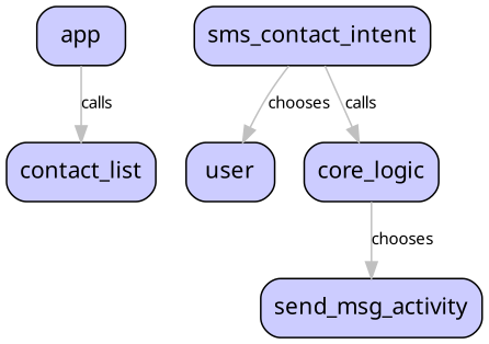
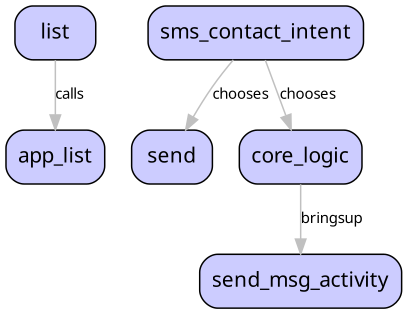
  digraph {
    node [fillcolor="#ccccff" fontname=Sans shape=box style="rounded,filled"]
    edge [color=gray fontname=Sans fontsize=10]
-   app
-   contact_list
+   app [label=list]
+   contact_list [label=app_list]
    sms_contact_intent
-   user
+   user [label=send]
    core_logic
    send_msg_activity
    app -> contact_list [label=calls]
    sms_contact_intent -> user [label=chooses]
-   sms_contact_intent -> core_logic [label=calls]
-   core_logic -> send_msg_activity [label=chooses]
+   sms_contact_intent -> core_logic [label=chooses]
+   core_logic -> send_msg_activity [label=bringsup]
  }
